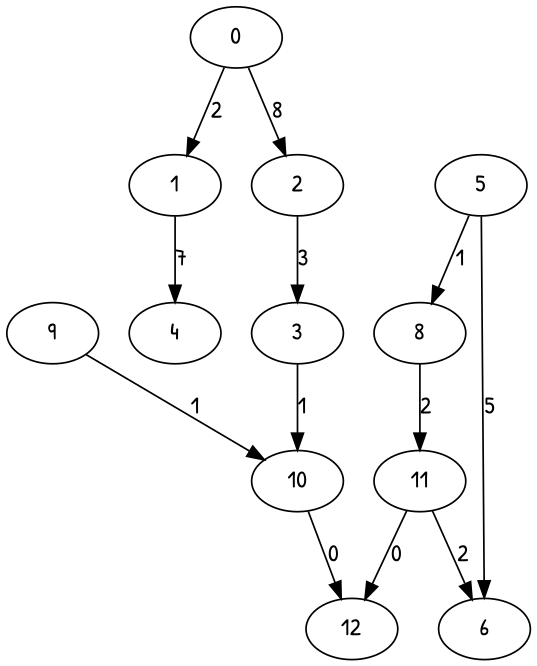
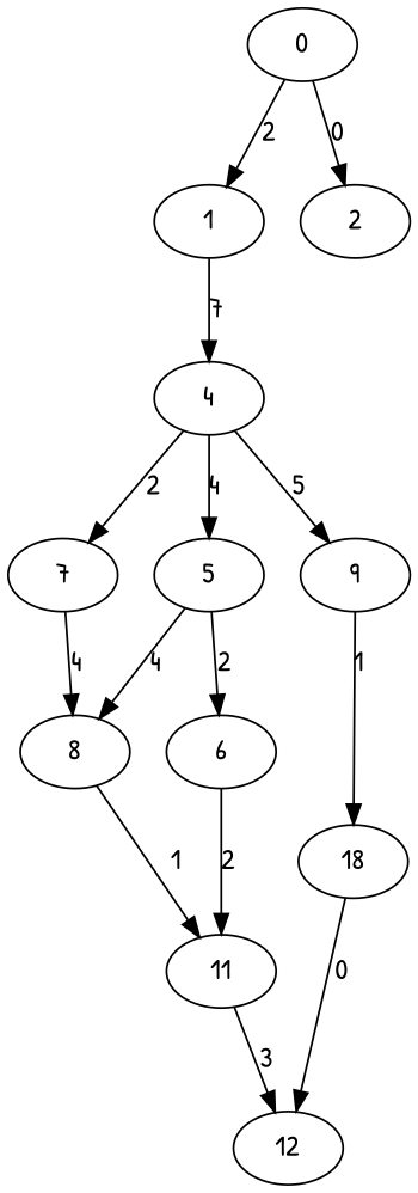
  digraph {
    fontname="Patrick Hand"
    node [fontname="Patrick Hand"]
    edge [fontname="Patrick Hand"]
    6
    11
    12
    8
    1
    4
+   7
    5
    9
-   10
+   10 [label=18]
    0
    2
-   3
-   11 -> 6 [label=2]
-   11 -> 12 [label=0]
-   8 -> 11 [label=2]
+   6 -> 11 [label=2]
+   11 -> 12 [label=3]
+   8 -> 11 [label=1]
    1 -> 4 [label=7]
-   5 -> 6 [label=5]
-   5 -> 8 [label=1]
+   4 -> 7 [label=2]
+   4 -> 5 [label=4]
+   4 -> 9 [label=5]
+   7 -> 8 [label=4]
+   5 -> 6 [label=2]
+   5 -> 8 [label=4]
    9 -> 10 [label=1]
    10 -> 12 [label=0]
    0 -> 1 [label=2]
-   0 -> 2 [label=8]
-   2 -> 3 [label=3]
-   3 -> 10 [label=1]
+   0 -> 2 [label=0]
  }
